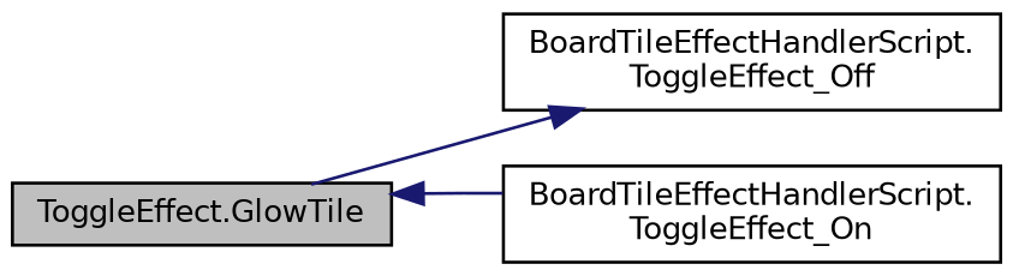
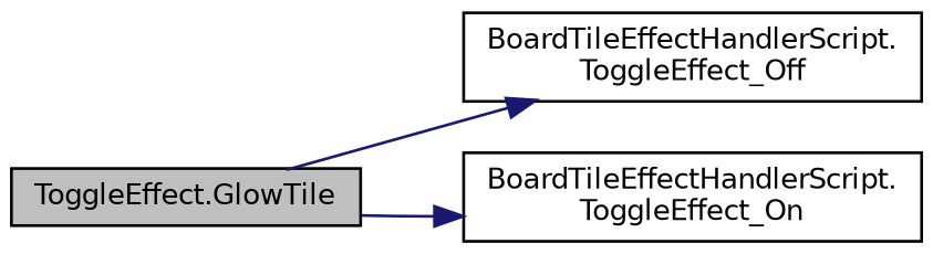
  digraph {
    rankdir=LR
    node [color=black fillcolor=white fontname=Helvetica fontsize=10 shape=record style=filled]
    edge [color=midnightblue fontname=Helvetica fontsize=10 labelfontname=Helvetica labelfontsize=10 style=solid]
    n1 [fillcolor=grey75 fontcolor=black height=0.2 label="ToggleEffect.GlowTile" width=0.4]
    n2 [height=0.2 label="BoardTileEffectHandlerScript.\lToggleEffect_Off" width=0.4]
    n3 [height=0.2 label="BoardTileEffectHandlerScript.\lToggleEffect_On" width=0.4]
    n1 -> n2
-   n3 -> n1
+   n1 -> n3
  }
